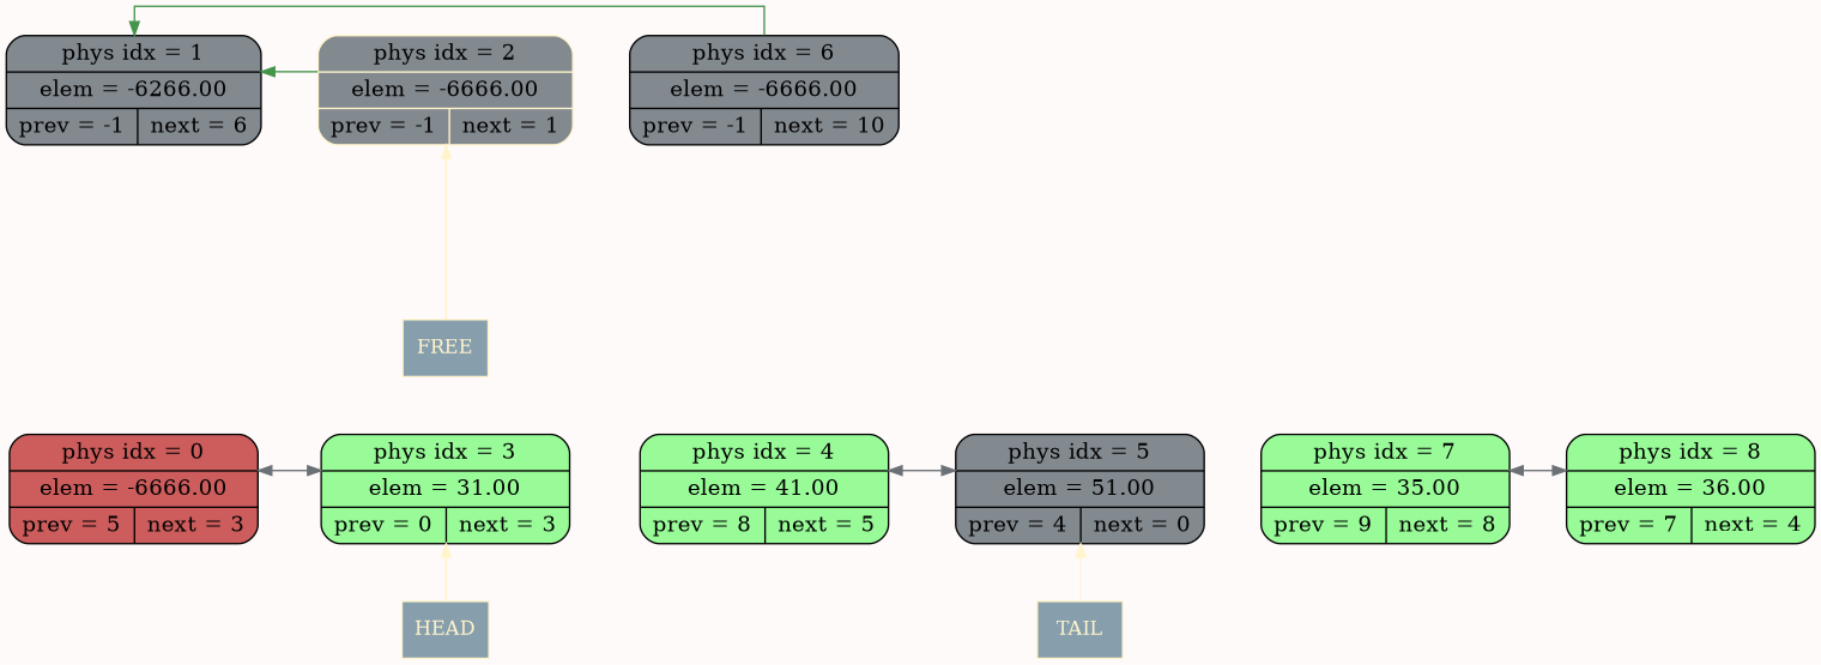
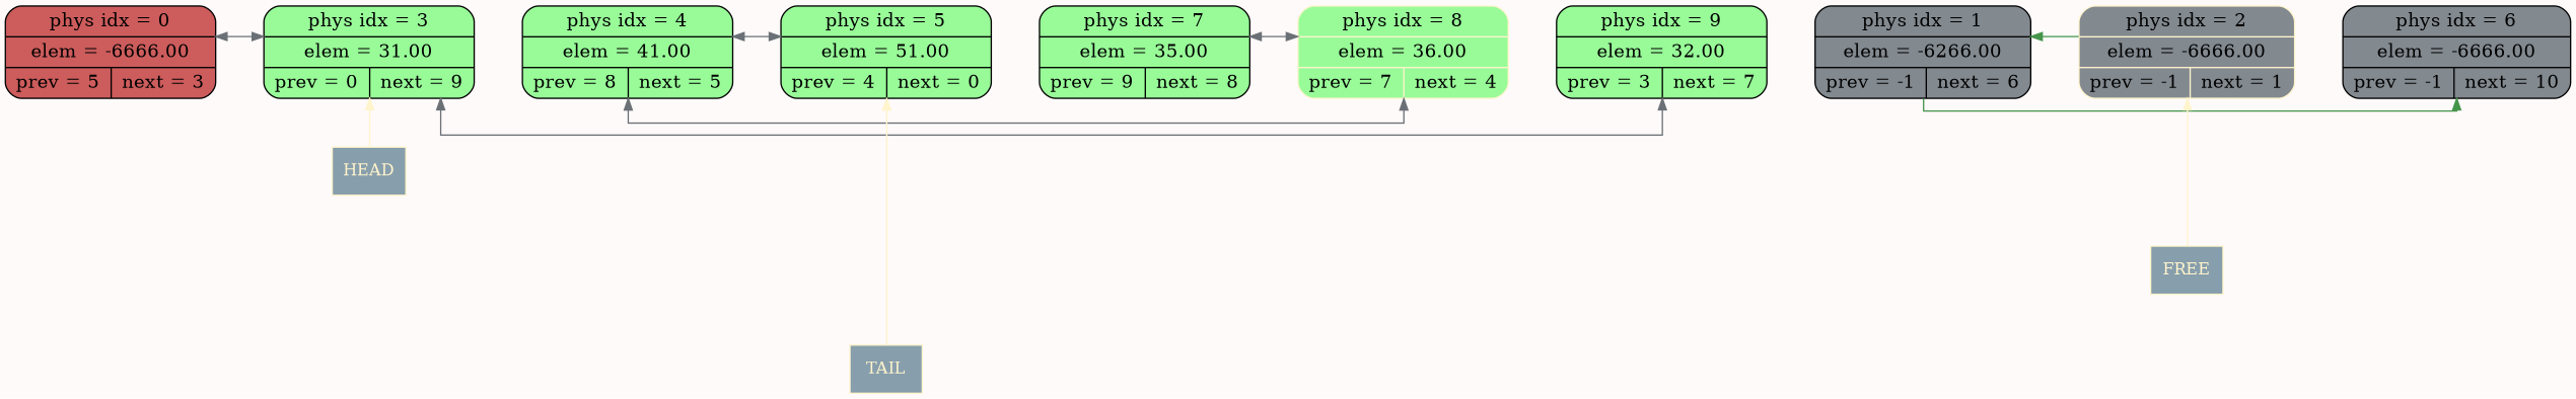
  digraph {
    bgcolor="#FFFAFA"
    nodesep=0.5
    rankdir=LR
    splines=ortho
    node [color="#000000" fillcolor="#98FB98" penwidth=1.0 shape=Mrecord style=filled]
    edge [style=invis weight=0 arrowsize=0.85 penwidth=1]
    n1 [fillcolor="#CD5C5C" label="phys idx = 0 | elem = -6666.00 | {prev = 5 | next = 3}"]
-   n2 [label="phys idx = 3 | elem = 31.00 | {prev = 0 | next = 3}"]
+   n2 [label="phys idx = 3 | elem = 31.00 | {prev = 0 | next = 9}"]
    n3 [label="phys idx = 4 | elem = 41.00 | {prev = 8 | next = 5}"]
-   n5 [fillcolor="#82898F" label="phys idx = 5 | elem = 51.00 | {prev = 4 | next = 0}"]
+   n4 [label="phys idx = 9 | elem = 32.00 | {prev = 3 | next = 7}"]
+   n5 [label="phys idx = 5 | elem = 51.00 | {prev = 4 | next = 0}"]
    n6 [label="phys idx = 7 | elem = 35.00 | {prev = 9 | next = 8}"]
-   n7 [label="phys idx = 8 | elem = 36.00 | {prev = 7 | next = 4}"]
+   n7 [color="#FFF4CC" label="phys idx = 8 | elem = 36.00 | {prev = 7 | next = 4}"]
    n8 [fillcolor="#82898F" label="phys idx = 1 | elem = -6266.00 | {prev = -1 | next = 6} "]
    n9 [color="#FFF4CC" fillcolor="#82898F" label="phys idx = 2 | elem = -6666.00 | {prev = -1 | next = 1} "]
    n10 [fillcolor="#82898F" label="phys idx = 6 | elem = -6666.00 | {prev = -1 | next = 10} "]
    n11 [color="#FFF4CC" fillcolor="#879eac" fontcolor="#FFF4CC" fontsize=12 label=HEAD shape=box penwidth=""]
    n12 [color="#FFF4CC" fillcolor="#879eac" fontcolor="#FFF4CC" fontsize=12 label=TAIL shape=box penwidth=""]
    n13 [color="#FFF4CC" fillcolor="#879eac" fontcolor="#FFF4CC" fontsize=12 label=FREE shape=box penwidth=""]
    subgraph sub_1 {
      n1
      n2
      n3
+     n4
      n5
      n6
      n7
      n8
      n9
      n10
    }
    subgraph sub_2 {
      subgraph sub_3 {
        rank=same
        n9
        n13
      }
      subgraph sub_4 {
        rank=same
        n5
        n12
      }
      subgraph sub_5 {
        rank=same
        n2
        n11
      }
    }
    n1 -> n2 [weight=10000 arrowsize="" penwidth=""]
    n1 -> n2 [color="#6A7075" dir=both style=""]
    n2 -> n3 [weight=10000 arrowsize="" penwidth=""]
+   n2 -> n4 [color="#6A7075" dir=both style=""]
    n3 -> n5 [weight=10000 arrowsize="" penwidth=""]
    n3 -> n5 [color="#6A7075" dir=both style=""]
+   n4 -> n8 [weight=10000 arrowsize="" penwidth=""]
    n5 -> n6 [weight=10000 arrowsize="" penwidth=""]
    n6 -> n7 [weight=10000 arrowsize="" penwidth=""]
    n6 -> n7 [color="#6A7075" dir=both style=""]
+   n7 -> n3 [color="#6A7075" dir=both style=""]
+   n7 -> n4 [weight=10000 arrowsize="" penwidth=""]
    n8 -> n9 [weight=10000 arrowsize="" penwidth=""]
-   n10 -> n8 [color="#44944A" style=""]
+   n8 -> n10 [color="#44944A" style=""]
    n9 -> n8 [color="#44944A" style=""]
    n9 -> n10 [weight=10000 arrowsize="" penwidth=""]
    n11 -> n2 [color="#FFF4CC" constraint=false style=solid]
    n12 -> n5 [color="#FFF4CC" constraint=false style=solid]
    n13 -> n9 [color="#FFF4CC" constraint=false style=solid]
  }
